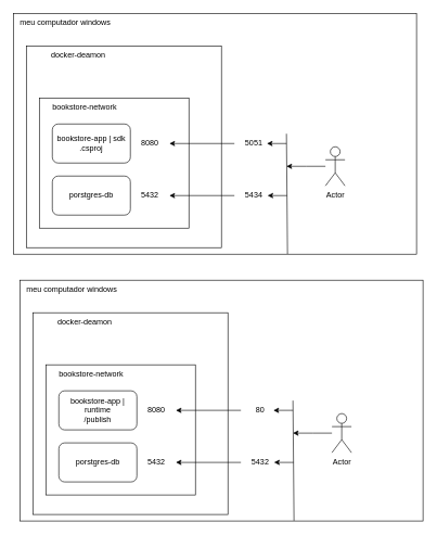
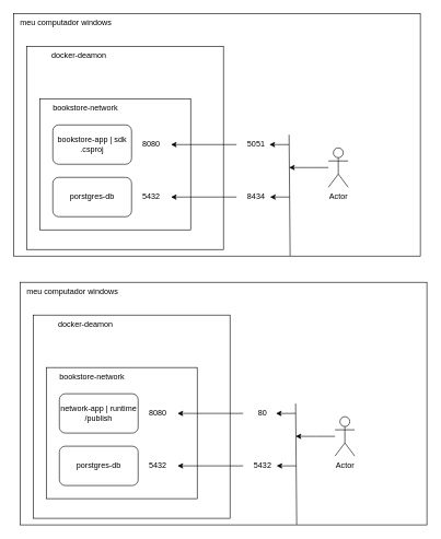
  <mxCell id="0" />
  <mxCell id="1" parent="0" />
  <mxCell id="2" value="" style="rounded=0;whiteSpace=wrap;html=1;" vertex="1" parent="1"><mxGeometry x="20" y="20" width="620" height="370" as="geometry" /></mxCell>
  <mxCell id="3" value="" style="rounded=0;whiteSpace=wrap;html=1;" vertex="1" parent="1"><mxGeometry x="40" y="70" width="300" height="310" as="geometry" /></mxCell>
  <mxCell id="4" value="meu computador windows" style="text;html=1;strokeColor=none;fillColor=none;align=center;verticalAlign=middle;whiteSpace=wrap;rounded=0;" vertex="1" parent="1"><mxGeometry x="20" y="20" width="160" height="30" as="geometry" /></mxCell>
  <mxCell id="5" value="docker-deamon" style="text;html=1;strokeColor=none;fillColor=none;align=center;verticalAlign=middle;whiteSpace=wrap;rounded=0;" vertex="1" parent="1"><mxGeometry x="40" y="70" width="160" height="30" as="geometry" /></mxCell>
  <mxCell id="6" value="" style="rounded=0;whiteSpace=wrap;html=1;" vertex="1" parent="1"><mxGeometry x="60" y="150" width="230" height="200" as="geometry" /></mxCell>
  <mxCell id="7" value="bookstore-app | sdk&lt;br&gt;.csproj" style="rounded=1;whiteSpace=wrap;html=1;" vertex="1" parent="1"><mxGeometry x="80" y="190" width="120" height="60" as="geometry" /></mxCell>
  <mxCell id="8" value="porstgres-db" style="rounded=1;whiteSpace=wrap;html=1;" vertex="1" parent="1"><mxGeometry x="80" y="270" width="120" height="60" as="geometry" /></mxCell>
  <mxCell id="9" value="bookstore-network" style="text;html=1;strokeColor=none;fillColor=none;align=center;verticalAlign=middle;whiteSpace=wrap;rounded=0;" vertex="1" parent="1"><mxGeometry x="50" y="150" width="160" height="30" as="geometry" /></mxCell>
  <mxCell id="10" value="8080" style="text;html=1;strokeColor=none;fillColor=none;align=center;verticalAlign=middle;whiteSpace=wrap;rounded=0;" vertex="1" parent="1"><mxGeometry x="200" y="205" width="60" height="30" as="geometry" /></mxCell>
  <mxCell id="11" value="5432" style="text;html=1;strokeColor=none;fillColor=none;align=center;verticalAlign=middle;whiteSpace=wrap;rounded=0;" vertex="1" parent="1"><mxGeometry x="200" y="285" width="60" height="30" as="geometry" /></mxCell>
  <mxCell id="12" style="edgeStyle=orthogonalEdgeStyle;rounded=0;orthogonalLoop=1;jettySize=auto;html=1;" edge="1" parent="1" source="13"><mxGeometry relative="1" as="geometry"><mxPoint x="440" y="255" as="targetPoint" /></mxGeometry></mxCell>
  <mxCell id="13" value="Actor" style="shape=umlActor;verticalLabelPosition=bottom;verticalAlign=top;html=1;outlineConnect=0;" vertex="1" parent="1"><mxGeometry x="500" y="225" width="30" height="60" as="geometry" /></mxCell>
  <mxCell id="14" style="edgeStyle=orthogonalEdgeStyle;rounded=0;orthogonalLoop=1;jettySize=auto;html=1;" edge="1" parent="1" source="15" target="10"><mxGeometry relative="1" as="geometry" /></mxCell>
  <mxCell id="15" value="5051" style="text;html=1;strokeColor=none;fillColor=none;align=center;verticalAlign=middle;whiteSpace=wrap;rounded=0;" vertex="1" parent="1"><mxGeometry x="360" y="205" width="60" height="30" as="geometry" /></mxCell>
  <mxCell id="16" style="edgeStyle=orthogonalEdgeStyle;rounded=0;orthogonalLoop=1;jettySize=auto;html=1;" edge="1" parent="1" source="17" target="11"><mxGeometry relative="1" as="geometry" /></mxCell>
- <mxCell id="17" value="5434" style="text;html=1;strokeColor=none;fillColor=none;align=center;verticalAlign=middle;whiteSpace=wrap;rounded=0;" vertex="1" parent="1"><mxGeometry x="360" y="285" width="60" height="30" as="geometry" /></mxCell>
+ <mxCell id="17" value="8434" style="text;html=1;strokeColor=none;fillColor=none;align=center;verticalAlign=middle;whiteSpace=wrap;rounded=0;" vertex="1" parent="1"><mxGeometry x="360" y="285" width="60" height="30" as="geometry" /></mxCell>
  <mxCell id="18" value="" style="endArrow=none;html=1;rounded=0;exitX=0.68;exitY=0.999;exitDx=0;exitDy=0;exitPerimeter=0;" edge="1" parent="1" source="2"><mxGeometry width="50" height="50" relative="1" as="geometry"><mxPoint x="390" y="255" as="sourcePoint" /><mxPoint x="440" y="205" as="targetPoint" /></mxGeometry></mxCell>
  <mxCell id="19" style="edgeStyle=orthogonalEdgeStyle;rounded=0;orthogonalLoop=1;jettySize=auto;html=1;" edge="1" parent="1"><mxGeometry relative="1" as="geometry"><mxPoint x="440" y="220" as="sourcePoint" /><mxPoint x="410" y="219.66" as="targetPoint" /></mxGeometry></mxCell>
  <mxCell id="20" style="edgeStyle=orthogonalEdgeStyle;rounded=0;orthogonalLoop=1;jettySize=auto;html=1;" edge="1" parent="1"><mxGeometry relative="1" as="geometry"><mxPoint x="441" y="300" as="sourcePoint" /><mxPoint x="411" y="299.66" as="targetPoint" /></mxGeometry></mxCell>
  <mxCell id="21" value="" style="rounded=0;whiteSpace=wrap;html=1;" vertex="1" parent="1"><mxGeometry x="30" y="430" width="620" height="370" as="geometry" /></mxCell>
  <mxCell id="22" value="" style="rounded=0;whiteSpace=wrap;html=1;" vertex="1" parent="1"><mxGeometry x="50" y="480" width="300" height="310" as="geometry" /></mxCell>
  <mxCell id="23" value="meu computador windows" style="text;html=1;strokeColor=none;fillColor=none;align=center;verticalAlign=middle;whiteSpace=wrap;rounded=0;" vertex="1" parent="1"><mxGeometry x="30" y="430" width="160" height="30" as="geometry" /></mxCell>
  <mxCell id="24" value="docker-deamon" style="text;html=1;strokeColor=none;fillColor=none;align=center;verticalAlign=middle;whiteSpace=wrap;rounded=0;" vertex="1" parent="1"><mxGeometry x="50" y="480" width="160" height="30" as="geometry" /></mxCell>
  <mxCell id="25" value="" style="rounded=0;whiteSpace=wrap;html=1;" vertex="1" parent="1"><mxGeometry x="70" y="560" width="230" height="200" as="geometry" /></mxCell>
- <mxCell id="26" value="bookstore-app | runtime&lt;br&gt;/publish" style="rounded=1;whiteSpace=wrap;html=1;" vertex="1" parent="1"><mxGeometry x="90" y="600" width="120" height="60" as="geometry" /></mxCell>
+ <mxCell id="26" value="network-app | runtime&lt;br&gt;/publish" style="rounded=1;whiteSpace=wrap;html=1;" vertex="1" parent="1"><mxGeometry x="90" y="600" width="120" height="60" as="geometry" /></mxCell>
  <mxCell id="27" value="porstgres-db" style="rounded=1;whiteSpace=wrap;html=1;" vertex="1" parent="1"><mxGeometry x="90" y="680" width="120" height="60" as="geometry" /></mxCell>
  <mxCell id="28" value="bookstore-network" style="text;html=1;strokeColor=none;fillColor=none;align=center;verticalAlign=middle;whiteSpace=wrap;rounded=0;" vertex="1" parent="1"><mxGeometry x="60" y="560" width="160" height="30" as="geometry" /></mxCell>
  <mxCell id="29" value="8080" style="text;html=1;strokeColor=none;fillColor=none;align=center;verticalAlign=middle;whiteSpace=wrap;rounded=0;" vertex="1" parent="1"><mxGeometry x="210" y="615" width="60" height="30" as="geometry" /></mxCell>
  <mxCell id="30" value="5432" style="text;html=1;strokeColor=none;fillColor=none;align=center;verticalAlign=middle;whiteSpace=wrap;rounded=0;" vertex="1" parent="1"><mxGeometry x="210" y="695" width="60" height="30" as="geometry" /></mxCell>
  <mxCell id="31" style="edgeStyle=orthogonalEdgeStyle;rounded=0;orthogonalLoop=1;jettySize=auto;html=1;" edge="1" parent="1" source="32"><mxGeometry relative="1" as="geometry"><mxPoint x="450" y="665" as="targetPoint" /></mxGeometry></mxCell>
  <mxCell id="32" value="Actor" style="shape=umlActor;verticalLabelPosition=bottom;verticalAlign=top;html=1;outlineConnect=0;" vertex="1" parent="1"><mxGeometry x="510" y="635" width="30" height="60" as="geometry" /></mxCell>
  <mxCell id="33" style="edgeStyle=orthogonalEdgeStyle;rounded=0;orthogonalLoop=1;jettySize=auto;html=1;" edge="1" parent="1" source="34" target="29"><mxGeometry relative="1" as="geometry" /></mxCell>
  <mxCell id="34" value="80" style="text;html=1;strokeColor=none;fillColor=none;align=center;verticalAlign=middle;whiteSpace=wrap;rounded=0;" vertex="1" parent="1"><mxGeometry x="370" y="615" width="60" height="30" as="geometry" /></mxCell>
  <mxCell id="35" style="edgeStyle=orthogonalEdgeStyle;rounded=0;orthogonalLoop=1;jettySize=auto;html=1;" edge="1" parent="1" source="36" target="30"><mxGeometry relative="1" as="geometry" /></mxCell>
  <mxCell id="36" value="5432" style="text;html=1;strokeColor=none;fillColor=none;align=center;verticalAlign=middle;whiteSpace=wrap;rounded=0;" vertex="1" parent="1"><mxGeometry x="370" y="695" width="60" height="30" as="geometry" /></mxCell>
  <mxCell id="37" value="" style="endArrow=none;html=1;rounded=0;exitX=0.68;exitY=0.999;exitDx=0;exitDy=0;exitPerimeter=0;" edge="1" parent="1" source="21"><mxGeometry width="50" height="50" relative="1" as="geometry"><mxPoint x="400" y="665" as="sourcePoint" /><mxPoint x="450" y="615" as="targetPoint" /></mxGeometry></mxCell>
  <mxCell id="38" style="edgeStyle=orthogonalEdgeStyle;rounded=0;orthogonalLoop=1;jettySize=auto;html=1;" edge="1" parent="1"><mxGeometry relative="1" as="geometry"><mxPoint x="450" y="630" as="sourcePoint" /><mxPoint x="420" y="629.66" as="targetPoint" /></mxGeometry></mxCell>
  <mxCell id="39" style="edgeStyle=orthogonalEdgeStyle;rounded=0;orthogonalLoop=1;jettySize=auto;html=1;" edge="1" parent="1"><mxGeometry relative="1" as="geometry"><mxPoint x="451" y="710" as="sourcePoint" /><mxPoint x="421" y="709.66" as="targetPoint" /></mxGeometry></mxCell>
